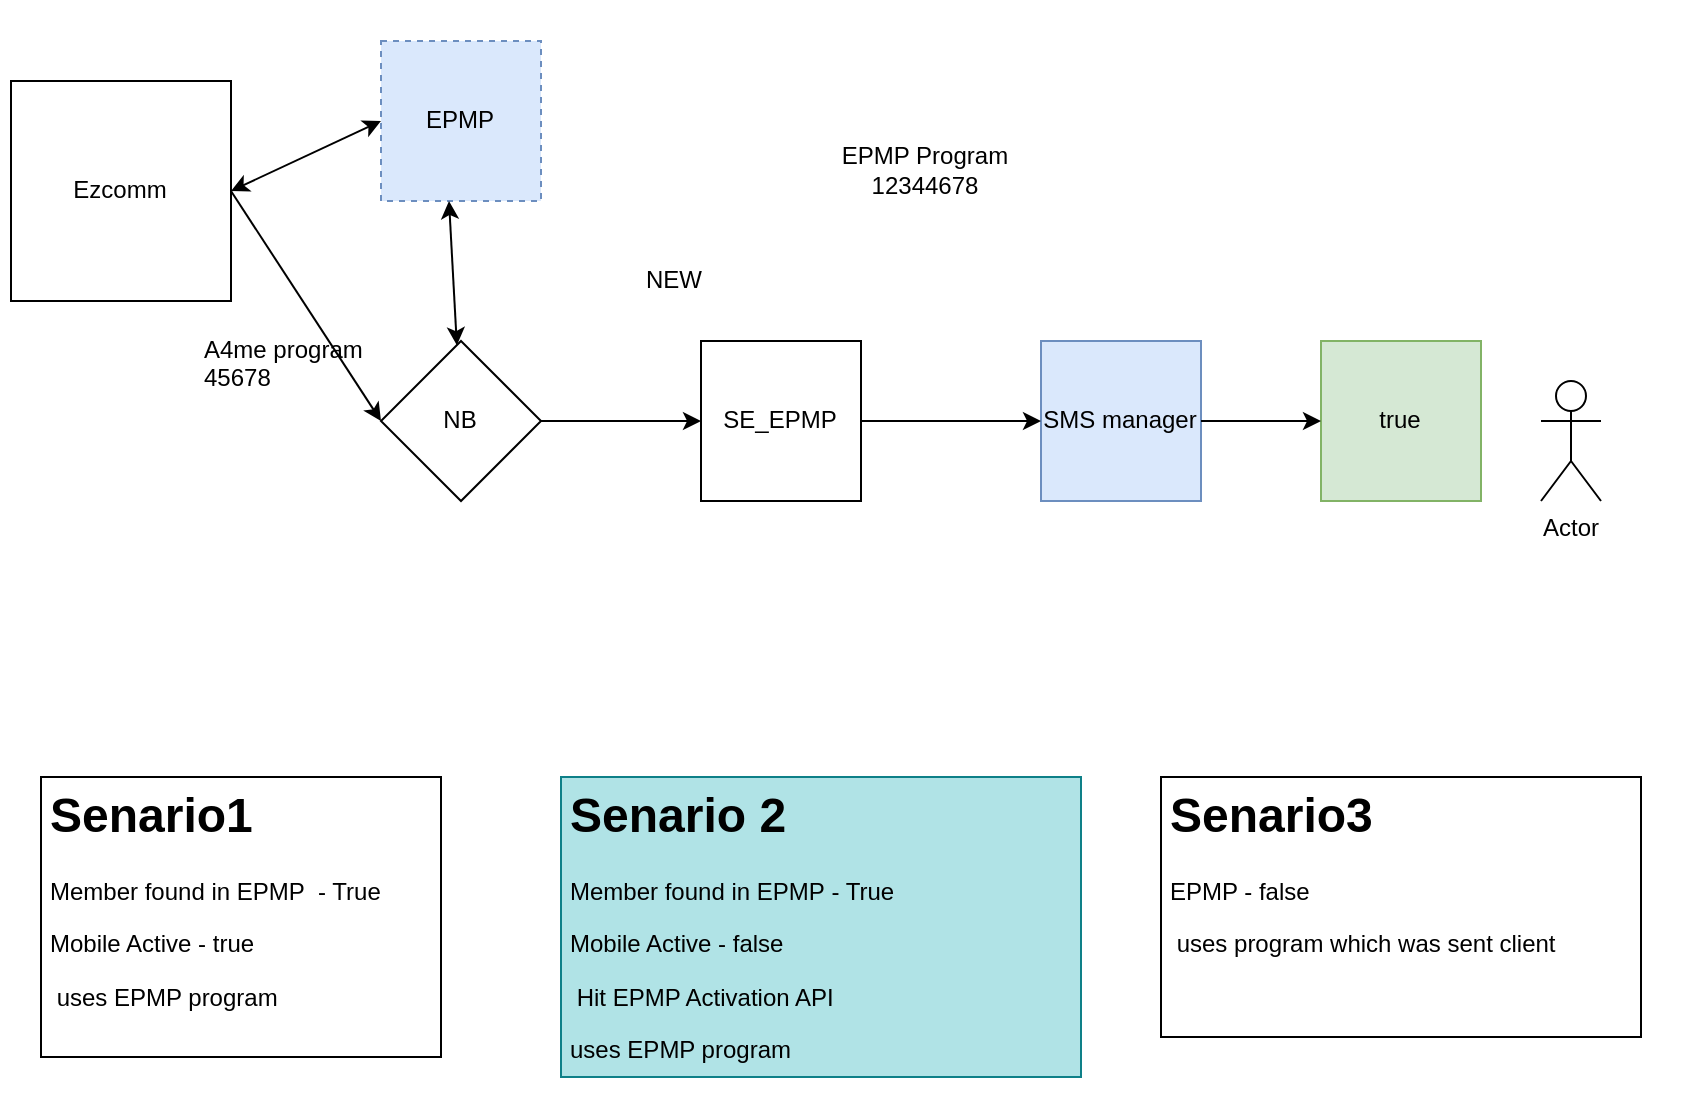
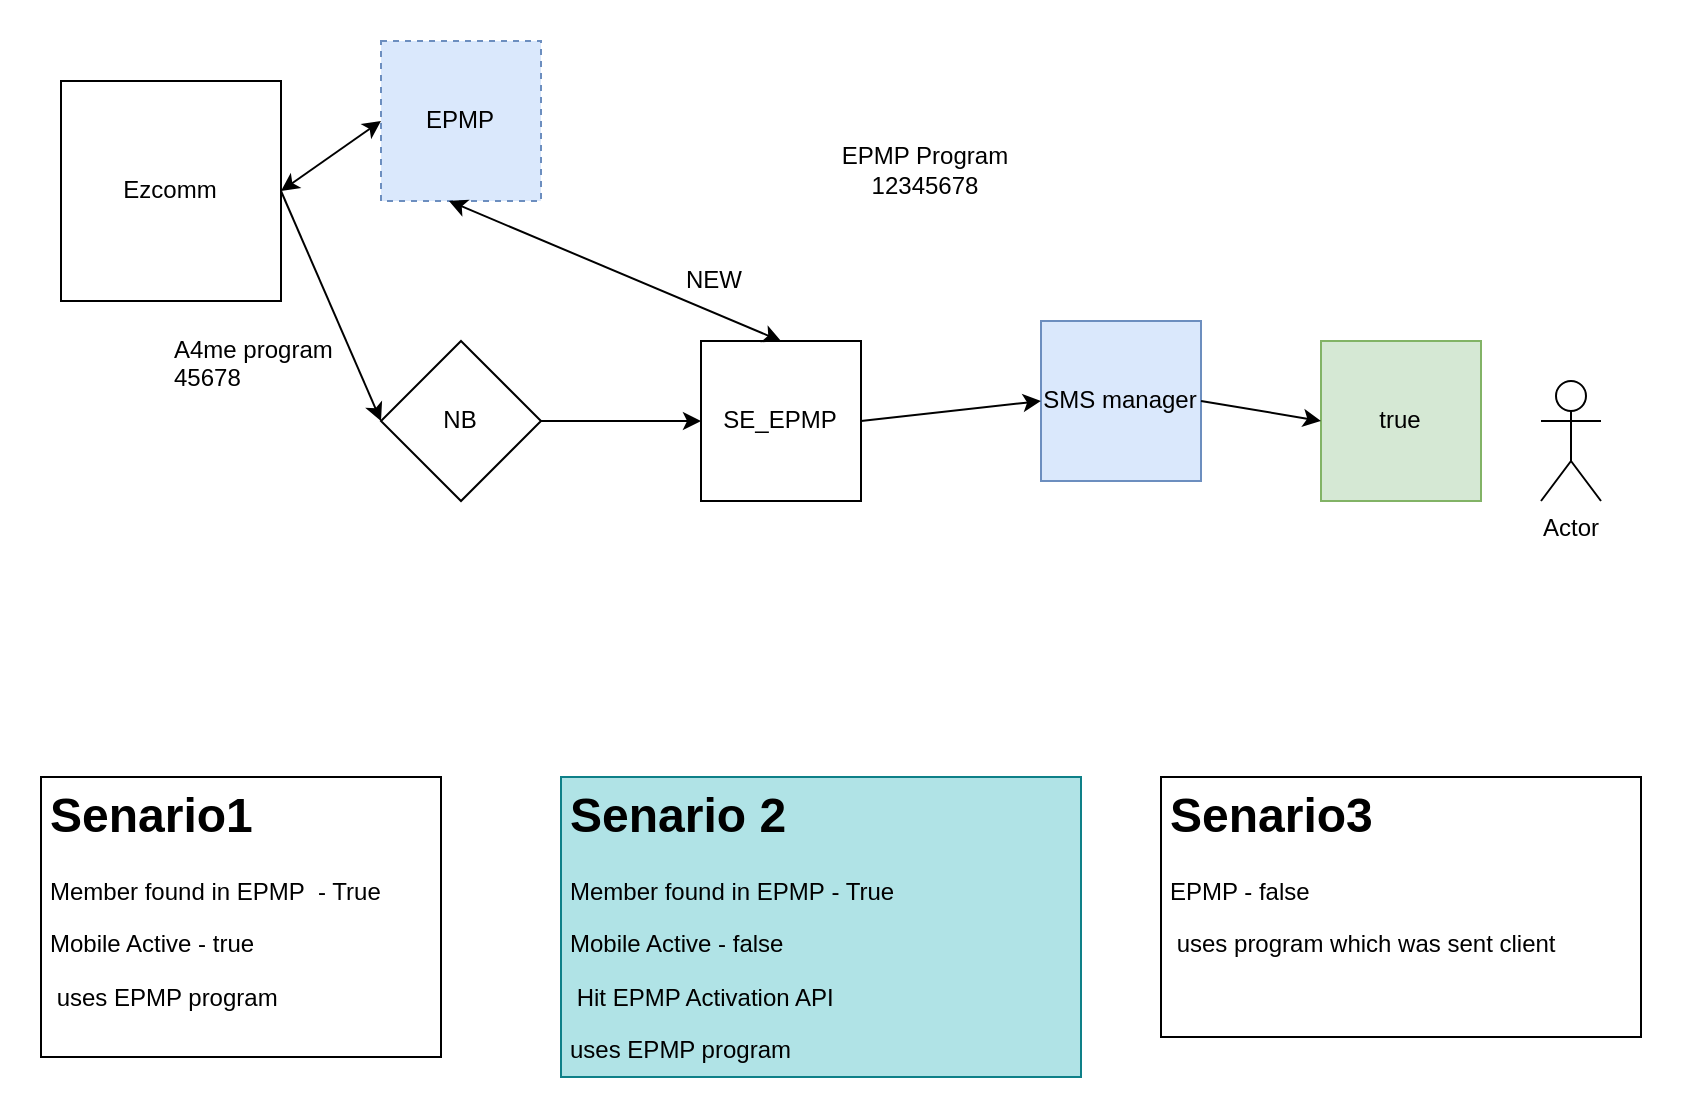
  <mxCell id="0" />
  <mxCell id="1" parent="0" />
  <mxCell id="2" value="EPMP" style="whiteSpace=wrap;html=1;aspect=fixed;fillColor=#dae8fc;strokeColor=#6c8ebf;dashed=1;" parent="1" vertex="1"><mxGeometry x="190" y="20" width="80" height="80" as="geometry" /></mxCell>
  <mxCell id="3" value="NB" style="rhombus;whiteSpace=wrap;html=1;aspect=fixed;" parent="1" vertex="1"><mxGeometry x="190" y="170" width="80" height="80" as="geometry" /></mxCell>
  <mxCell id="4" value="SE_EPMP" style="whiteSpace=wrap;html=1;aspect=fixed;" parent="1" vertex="1"><mxGeometry x="350" y="170" width="80" height="80" as="geometry" /></mxCell>
- <mxCell id="5" value="SMS manager" style="whiteSpace=wrap;html=1;aspect=fixed;fillColor=#dae8fc;strokeColor=#6c8ebf;" parent="1" vertex="1"><mxGeometry x="520" y="170" width="80" height="80" as="geometry" /></mxCell>
+ <mxCell id="5" value="SMS manager" style="whiteSpace=wrap;html=1;aspect=fixed;fillColor=#dae8fc;strokeColor=#6c8ebf;" parent="1" vertex="1"><mxGeometry x="520" y="160" width="80" height="80" as="geometry" /></mxCell>
  <mxCell id="6" value="true" style="whiteSpace=wrap;html=1;aspect=fixed;fillColor=#d5e8d4;strokeColor=#82b366;" parent="1" vertex="1"><mxGeometry x="660" y="170" width="80" height="80" as="geometry" /></mxCell>
- <mxCell id="7" value="Ezcomm" style="whiteSpace=wrap;html=1;aspect=fixed;" parent="1" vertex="1"><mxGeometry x="5" y="40" width="110" height="110" as="geometry" /></mxCell>
+ <mxCell id="7" value="Ezcomm" style="whiteSpace=wrap;html=1;aspect=fixed;" parent="1" vertex="1"><mxGeometry x="30" y="40" width="110" height="110" as="geometry" /></mxCell>
  <mxCell id="8" value="" style="endArrow=classic;startArrow=classic;html=1;entryX=0;entryY=0.5;entryDx=0;entryDy=0;exitX=1;exitY=0.5;exitDx=0;exitDy=0;" parent="1" source="7" target="2" edge="1"><mxGeometry width="50" height="50" relative="1" as="geometry"><mxPoint x="30" y="320" as="sourcePoint" /><mxPoint x="80" y="270" as="targetPoint" /></mxGeometry></mxCell>
  <mxCell id="9" value="" style="endArrow=classic;html=1;exitX=1;exitY=0.5;exitDx=0;exitDy=0;entryX=0;entryY=0.5;entryDx=0;entryDy=0;" parent="1" source="7" target="3" edge="1"><mxGeometry width="50" height="50" relative="1" as="geometry"><mxPoint x="30" y="320" as="sourcePoint" /><mxPoint x="80" y="270" as="targetPoint" /></mxGeometry></mxCell>
  <mxCell id="10" value="" style="endArrow=classic;html=1;exitX=1;exitY=0.5;exitDx=0;exitDy=0;entryX=0;entryY=0.5;entryDx=0;entryDy=0;" parent="1" source="3" target="4" edge="1"><mxGeometry width="50" height="50" relative="1" as="geometry"><mxPoint x="30" y="320" as="sourcePoint" /><mxPoint x="80" y="270" as="targetPoint" /></mxGeometry></mxCell>
  <mxCell id="11" value="" style="endArrow=classic;html=1;exitX=1;exitY=0.5;exitDx=0;exitDy=0;entryX=0;entryY=0.5;entryDx=0;entryDy=0;" parent="1" source="4" target="5" edge="1"><mxGeometry width="50" height="50" relative="1" as="geometry"><mxPoint x="30" y="320" as="sourcePoint" /><mxPoint x="80" y="270" as="targetPoint" /></mxGeometry></mxCell>
  <mxCell id="12" value="" style="endArrow=classic;html=1;exitX=1;exitY=0.5;exitDx=0;exitDy=0;entryX=0;entryY=0.5;entryDx=0;entryDy=0;" parent="1" source="5" target="6" edge="1"><mxGeometry width="50" height="50" relative="1" as="geometry"><mxPoint x="30" y="320" as="sourcePoint" /><mxPoint x="80" y="270" as="targetPoint" /></mxGeometry></mxCell>
  <mxCell id="13" value="Actor" style="shape=umlActor;verticalLabelPosition=bottom;labelBackgroundColor=#ffffff;verticalAlign=top;html=1;outlineConnect=0;" parent="1" vertex="1"><mxGeometry x="770" y="190" width="30" height="60" as="geometry" /></mxCell>
- <mxCell id="14" value="EPMP Program 12344678" style="text;html=1;strokeColor=none;fillColor=none;align=center;verticalAlign=middle;whiteSpace=wrap;rounded=0;" parent="1" vertex="1"><mxGeometry x="405" y="75" width="115" height="20" as="geometry" /></mxCell>
- <mxCell id="15" value="A4me program&lt;br&gt;45678" style="text;html=1;resizable=0;points=[];autosize=1;align=left;verticalAlign=top;spacingTop=-4;" parent="1" vertex="1"><mxGeometry x="100" y="165" width="90" height="30" as="geometry" /></mxCell>
- <mxCell id="16" value="" style="endArrow=classic;startArrow=classic;html=1;exitX=0.425;exitY=1;exitDx=0;exitDy=0;exitPerimeter=0;" parent="1" source="2" target="3" edge="1"><mxGeometry width="50" height="50" relative="1" as="geometry"><mxPoint x="30" y="340" as="sourcePoint" /><mxPoint x="80" y="290" as="targetPoint" /></mxGeometry></mxCell>
- <mxCell id="17" value="NEW" style="text;html=1;resizable=0;points=[];autosize=1;align=left;verticalAlign=top;spacingTop=-4;" parent="1" vertex="1"><mxGeometry x="321" y="130" width="40" height="20" as="geometry" /></mxCell>
+ <mxCell id="14" value="EPMP Program 12345678" style="text;html=1;strokeColor=none;fillColor=none;align=center;verticalAlign=middle;whiteSpace=wrap;rounded=0;" parent="1" vertex="1"><mxGeometry x="405" y="75" width="115" height="20" as="geometry" /></mxCell>
+ <mxCell id="15" value="A4me program&lt;br&gt;45678" style="text;html=1;resizable=0;points=[];autosize=1;align=left;verticalAlign=top;spacingTop=-4;" parent="1" vertex="1"><mxGeometry x="85" y="165" width="90" height="30" as="geometry" /></mxCell>
+ <mxCell id="16" value="" style="endArrow=classic;startArrow=classic;html=1;entryX=0.5;entryY=0;entryDx=0;entryDy=0;exitX=0.425;exitY=1;exitDx=0;exitDy=0;exitPerimeter=0;" parent="1" source="2" target="4" edge="1"><mxGeometry width="50" height="50" relative="1" as="geometry"><mxPoint x="30" y="340" as="sourcePoint" /><mxPoint x="80" y="290" as="targetPoint" /></mxGeometry></mxCell>
+ <mxCell id="17" value="NEW" style="text;html=1;resizable=0;points=[];autosize=1;align=left;verticalAlign=top;spacingTop=-4;" parent="1" vertex="1"><mxGeometry x="341" y="130" width="40" height="20" as="geometry" /></mxCell>
  <mxCell id="18" value="&lt;h1&gt;Senario1&amp;nbsp;&lt;/h1&gt;&lt;p&gt;Member found in EPMP&amp;nbsp; - True&amp;nbsp;&lt;/p&gt;&lt;p&gt;Mobile Active - true&amp;nbsp;&lt;/p&gt;&lt;p&gt;&amp;nbsp;uses EPMP program&amp;nbsp;&lt;/p&gt;" style="text;html=1;strokeColor=#000000;fillColor=none;spacing=5;spacingTop=-20;whiteSpace=wrap;overflow=hidden;rounded=0;" parent="1" vertex="1"><mxGeometry x="20" y="388" width="200" height="140" as="geometry" /></mxCell>
  <mxCell id="19" value="&lt;h1&gt;Senario 2&amp;nbsp;&lt;/h1&gt;Member found in EPMP&amp;nbsp;&lt;span&gt;- True&amp;nbsp;&lt;/span&gt;&lt;br&gt;&lt;p&gt;Mobile Active - false&amp;nbsp;&amp;nbsp;&lt;/p&gt;&lt;p&gt;&amp;nbsp;Hit EPMP Activation API&lt;/p&gt;&lt;p&gt;uses EPMP program&amp;nbsp;&lt;/p&gt;" style="text;html=1;strokeColor=#0e8088;fillColor=#b0e3e6;spacing=5;spacingTop=-20;whiteSpace=wrap;overflow=hidden;rounded=0;" parent="1" vertex="1"><mxGeometry x="280" y="388" width="260" height="150" as="geometry" /></mxCell>
  <mxCell id="20" value="&lt;h1&gt;Senario3&amp;nbsp;&lt;/h1&gt;&lt;p&gt;EPMP - false&amp;nbsp;&lt;span&gt;&amp;nbsp;&lt;/span&gt;&lt;/p&gt;&lt;p&gt;&amp;nbsp;uses program which was sent client&amp;nbsp;&lt;/p&gt;" style="text;html=1;strokeColor=#000000;fillColor=none;spacing=5;spacingTop=-20;whiteSpace=wrap;overflow=hidden;rounded=0;" parent="1" vertex="1"><mxGeometry x="580" y="388" width="240" height="130" as="geometry" /></mxCell>
